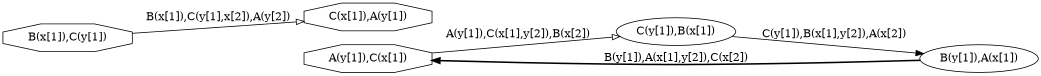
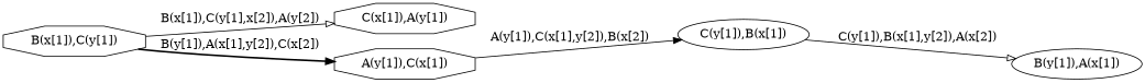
  digraph {
    rankdir=LR
    node [shape=octagon]
    edge [arrowhead=onormal style=solid]
    n1 [label="B(x[1]),C(y[1])"]
    n2 [label="C(x[1]),A(y[1])"]
    n3 [label="A(y[1]),C(x[1])"]
    n4 [label="C(y[1]),B(x[1])" shape=ellipse]
    n5 [label="B(y[1]),A(x[1])" shape=ellipse]
    n1 -> n2 [label="B(x[1]),C(y[1],x[2]),A(y[2])"]
-   n3 -> n4 [label="A(y[1]),C(x[1],y[2]),B(x[2])"]
-   n4 -> n5 [arrowhead=normal label="C(y[1]),B(x[1],y[2]),A(x[2])"]
-   n5 -> n3 [arrowhead=normal label="B(y[1]),A(x[1],y[2]),C(x[2])" style=bold]
+   n3 -> n4 [arrowhead=normal label="A(y[1]),C(x[1],y[2]),B(x[2])"]
+   n4 -> n5 [label="C(y[1]),B(x[1],y[2]),A(x[2])"]
+   n1 -> n3 [arrowhead=normal label="B(y[1]),A(x[1],y[2]),C(x[2])" style=bold]
  }
